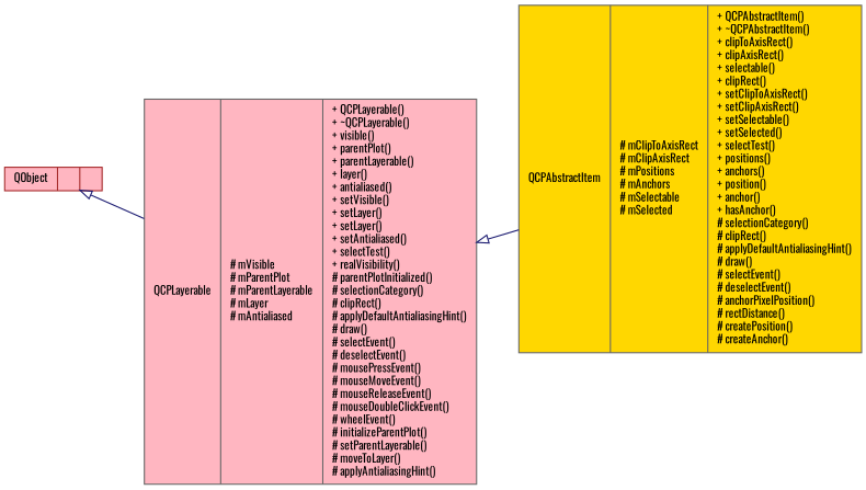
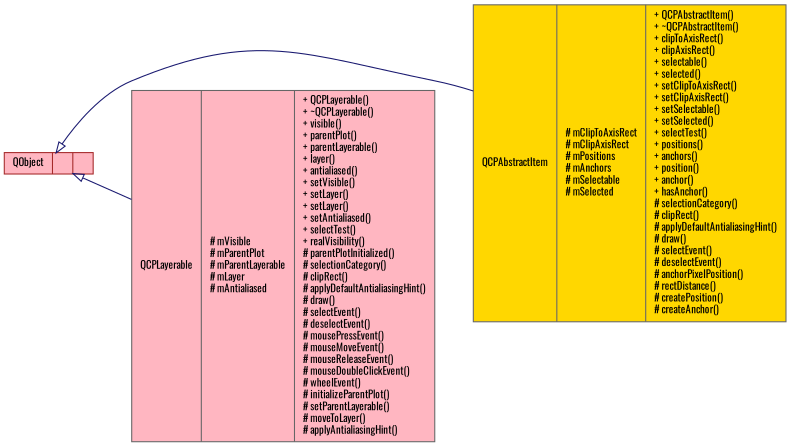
  digraph {
    fontname=Oswald
    rankdir=LR
    node [color=gray40 fillcolor=lightpink fontname=Oswald fontsize=10 shape=record style=filled]
    edge [arrowtail=onormal color=midnightblue dir=back fontname=Oswald fontsize=10 labelfontname=Helvetica labelfontsize=10 style=solid]
-   n1 [fillcolor=gold height=0.2 label="{QCPAbstractItem\n|# mClipToAxisRect\l# mClipAxisRect\l# mPositions\l# mAnchors\l# mSelectable\l# mSelected\l|+ QCPAbstractItem()\l+ ~QCPAbstractItem()\l+ clipToAxisRect()\l+ clipAxisRect()\l+ selectable()\l+ clipRect()\l+ setClipToAxisRect()\l+ setClipAxisRect()\l+ setSelectable()\l+ setSelected()\l+ selectTest()\l+ positions()\l+ anchors()\l+ position()\l+ anchor()\l+ hasAnchor()\l# selectionCategory()\l# clipRect()\l# applyDefaultAntialiasingHint()\l# draw()\l# selectEvent()\l# deselectEvent()\l# anchorPixelPosition()\l# rectDistance()\l# createPosition()\l# createAnchor()\l}" width=0.4]
+   n1 [fillcolor=gold height=0.2 label="{QCPAbstractItem\n|# mClipToAxisRect\l# mClipAxisRect\l# mPositions\l# mAnchors\l# mSelectable\l# mSelected\l|+ QCPAbstractItem()\l+ ~QCPAbstractItem()\l+ clipToAxisRect()\l+ clipAxisRect()\l+ selectable()\l+ selected()\l+ setClipToAxisRect()\l+ setClipAxisRect()\l+ setSelectable()\l+ setSelected()\l+ selectTest()\l+ positions()\l+ anchors()\l+ position()\l+ anchor()\l+ hasAnchor()\l# selectionCategory()\l# clipRect()\l# applyDefaultAntialiasingHint()\l# draw()\l# selectEvent()\l# deselectEvent()\l# anchorPixelPosition()\l# rectDistance()\l# createPosition()\l# createAnchor()\l}" width=0.4]
    n2 [height=0.2 label="{QCPLayerable\n|# mVisible\l# mParentPlot\l# mParentLayerable\l# mLayer\l# mAntialiased\l|+ QCPLayerable()\l+ ~QCPLayerable()\l+ visible()\l+ parentPlot()\l+ parentLayerable()\l+ layer()\l+ antialiased()\l+ setVisible()\l+ setLayer()\l+ setLayer()\l+ setAntialiased()\l+ selectTest()\l+ realVisibility()\l# parentPlotInitialized()\l# selectionCategory()\l# clipRect()\l# applyDefaultAntialiasingHint()\l# draw()\l# selectEvent()\l# deselectEvent()\l# mousePressEvent()\l# mouseMoveEvent()\l# mouseReleaseEvent()\l# mouseDoubleClickEvent()\l# wheelEvent()\l# initializeParentPlot()\l# setParentLayerable()\l# moveToLayer()\l# applyAntialiasingHint()\l}" width=0.4]
    n3 [color=brown height=0.2 label="{QObject\n||}" width=0.4]
-   n2 -> n1
+   n3 -> n1
    n3 -> n2
  }
